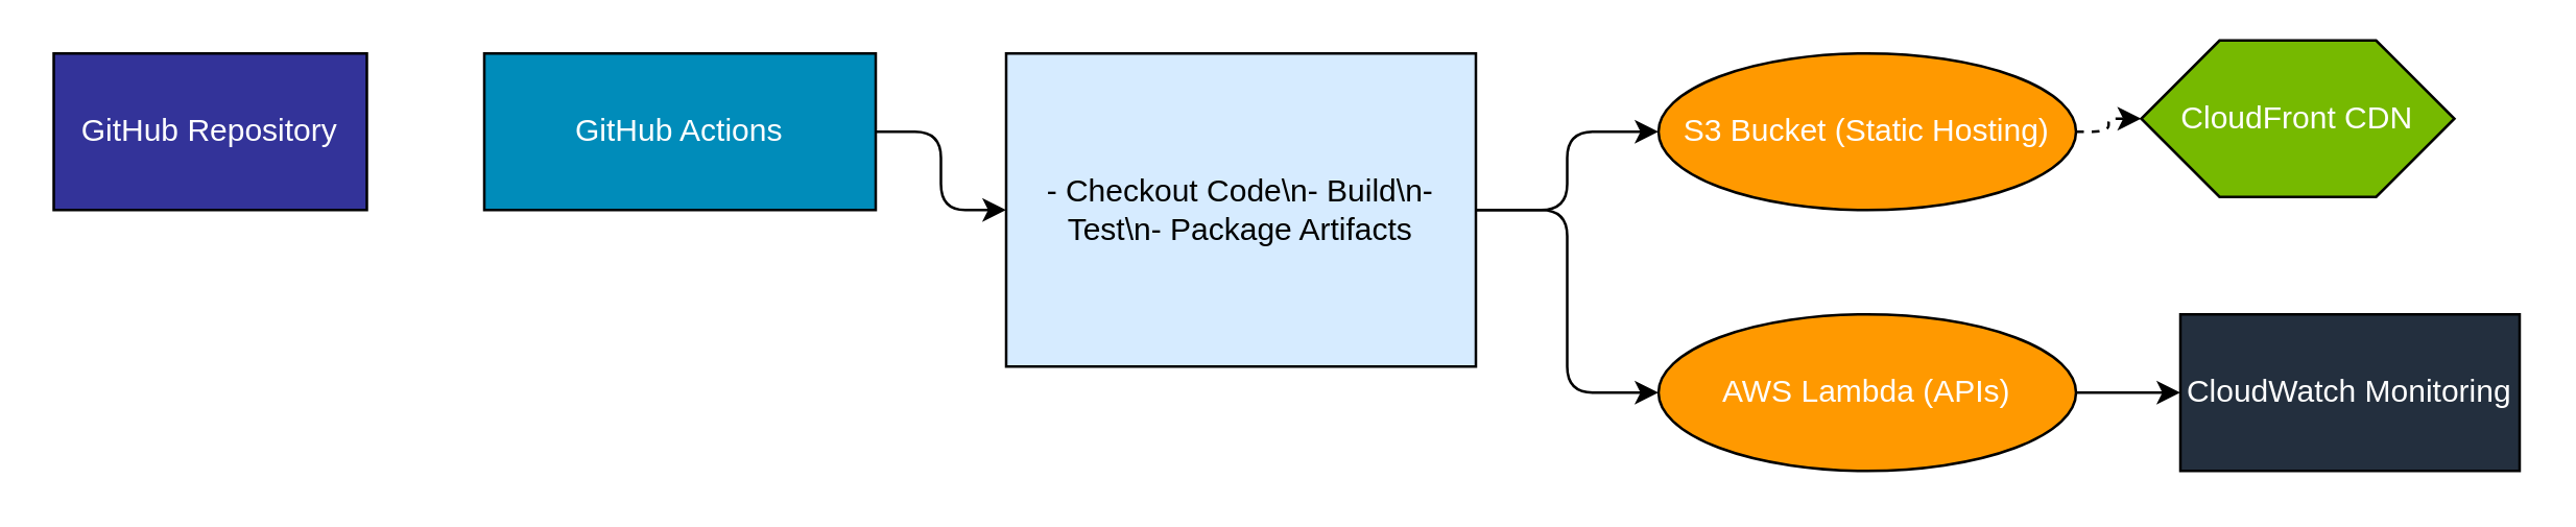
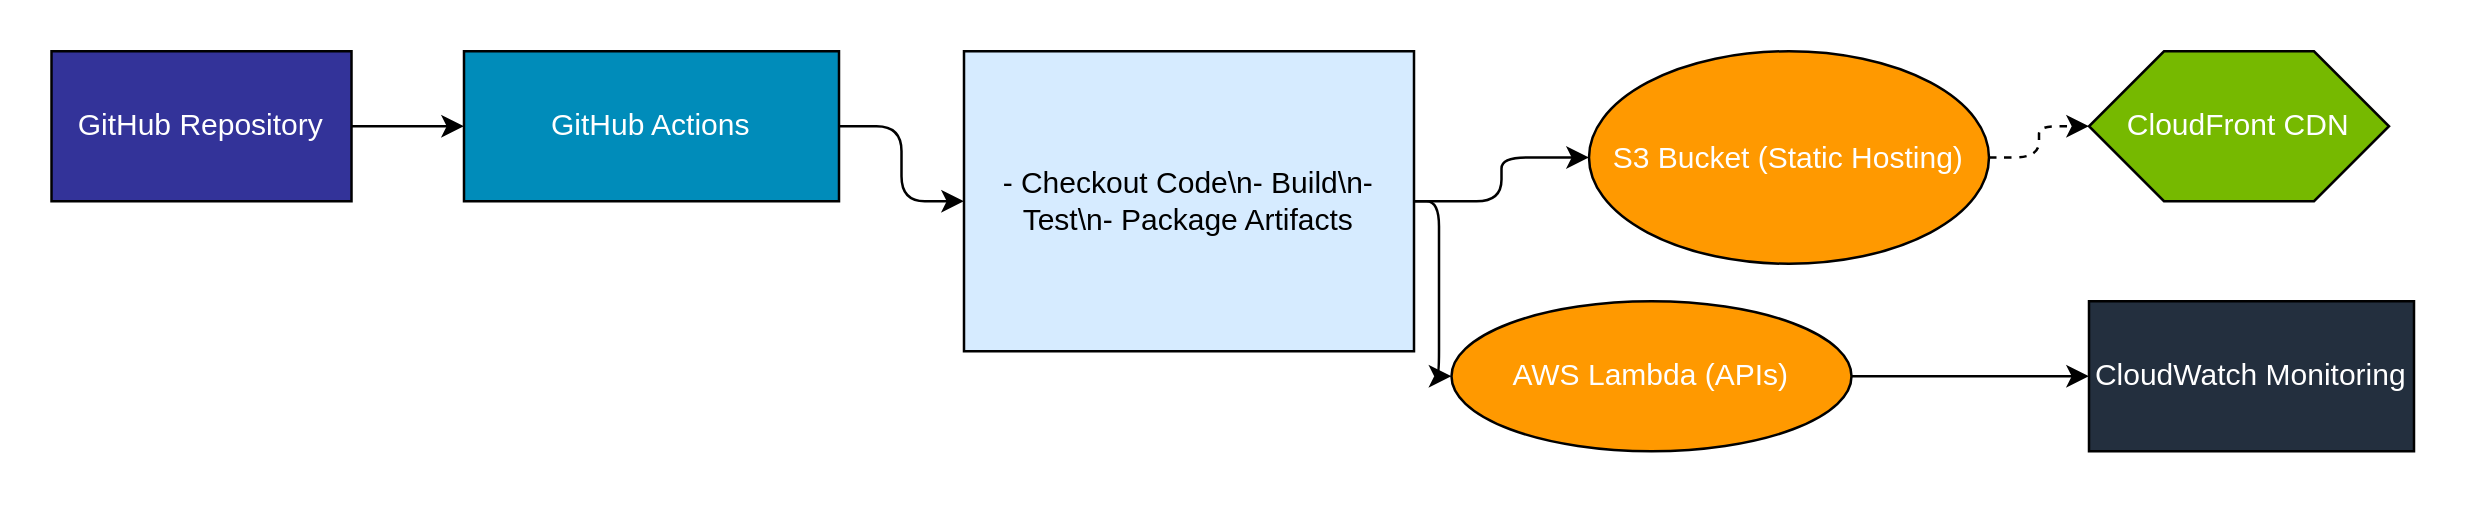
  <mxCell id="0" />
  <mxCell id="1" parent="0" />
  <mxCell id="2" value="GitHub Repository" style="shape=rectangle;whiteSpace=wrap;html=1;fillColor=#333399;fontColor=#FFFFFF;strokeColor=#000000;" parent="1" vertex="1"><mxGeometry x="20" y="20" width="120" height="60" as="geometry" /></mxCell>
  <mxCell id="3" value="GitHub Actions" style="shape=rectangle;whiteSpace=wrap;html=1;fillColor=#008CBA;fontColor=#FFFFFF;strokeColor=#000000;" parent="1" vertex="1"><mxGeometry x="185" y="20" width="150" height="60" as="geometry" /></mxCell>
  <mxCell id="4" value="- Checkout Code\n- Build\n- Test\n- Package Artifacts" style="shape=rectangle;whiteSpace=wrap;html=1;fillColor=#D6EBFF;fontColor=#000000;strokeColor=#000000;" parent="1" vertex="1"><mxGeometry x="385" y="20" width="180" height="120" as="geometry" /></mxCell>
- <mxCell id="5" value="S3 Bucket (Static Hosting)" style="shape=ellipse;whiteSpace=wrap;html=1;fillColor=#FF9900;fontColor=#FFFFFF;strokeColor=#000000;" parent="1" vertex="1"><mxGeometry x="635" y="20" width="160" height="60" as="geometry" /></mxCell>
- <mxCell id="6" value="AWS Lambda (APIs)" style="shape=ellipse;whiteSpace=wrap;html=1;fillColor=#FF9900;fontColor=#FFFFFF;strokeColor=#000000;" parent="1" vertex="1"><mxGeometry x="635" y="120" width="160" height="60" as="geometry" /></mxCell>
- <mxCell id="7" value="CloudFront CDN" style="shape=hexagon;whiteSpace=wrap;html=1;fillColor=#76B900;fontColor=#FFFFFF;strokeColor=#000000;" parent="1" vertex="1"><mxGeometry x="820" y="15" width="120" height="60" as="geometry" /></mxCell>
+ <mxCell id="5" value="S3 Bucket (Static Hosting)" style="shape=ellipse;whiteSpace=wrap;html=1;fillColor=#FF9900;fontColor=#FFFFFF;strokeColor=#000000;" parent="1" vertex="1"><mxGeometry x="635" y="20" width="160" height="85" as="geometry" /></mxCell>
+ <mxCell id="6" value="AWS Lambda (APIs)" style="shape=ellipse;whiteSpace=wrap;html=1;fillColor=#FF9900;fontColor=#FFFFFF;strokeColor=#000000;" parent="1" vertex="1"><mxGeometry x="580" y="120" width="160" height="60" as="geometry" /></mxCell>
+ <mxCell id="7" value="CloudFront CDN" style="shape=hexagon;whiteSpace=wrap;html=1;fillColor=#76B900;fontColor=#FFFFFF;strokeColor=#000000;" parent="1" vertex="1"><mxGeometry x="835" y="20" width="120" height="60" as="geometry" /></mxCell>
  <mxCell id="8" value="CloudWatch Monitoring" style="shape=rectangle;whiteSpace=wrap;html=1;fillColor=#232F3E;fontColor=#FFFFFF;strokeColor=#000000;" parent="1" vertex="1"><mxGeometry x="835" y="120" width="130" height="60" as="geometry" /></mxCell>
+ <mxCell id="9" style="edgeStyle=orthogonalEdgeStyle;strokeColor=#000000;" parent="1" source="2" target="3" edge="1"><mxGeometry relative="1" as="geometry" /></mxCell>
  <mxCell id="10" style="edgeStyle=orthogonalEdgeStyle;strokeColor=#000000;" parent="1" source="3" target="4" edge="1"><mxGeometry relative="1" as="geometry" /></mxCell>
  <mxCell id="11" style="edgeStyle=orthogonalEdgeStyle;strokeColor=#000000;" parent="1" source="4" target="5" edge="1"><mxGeometry relative="1" as="geometry" /></mxCell>
  <mxCell id="12" style="edgeStyle=orthogonalEdgeStyle;strokeColor=#000000;" parent="1" source="4" target="6" edge="1"><mxGeometry relative="1" as="geometry" /></mxCell>
  <mxCell id="13" style="edgeStyle=orthogonalEdgeStyle;strokeColor=#000000;dashed=1;" parent="1" source="5" target="7" edge="1"><mxGeometry relative="1" as="geometry" /></mxCell>
  <mxCell id="14" style="edgeStyle=orthogonalEdgeStyle;strokeColor=#000000;" parent="1" source="6" target="8" edge="1"><mxGeometry relative="1" as="geometry" /></mxCell>
